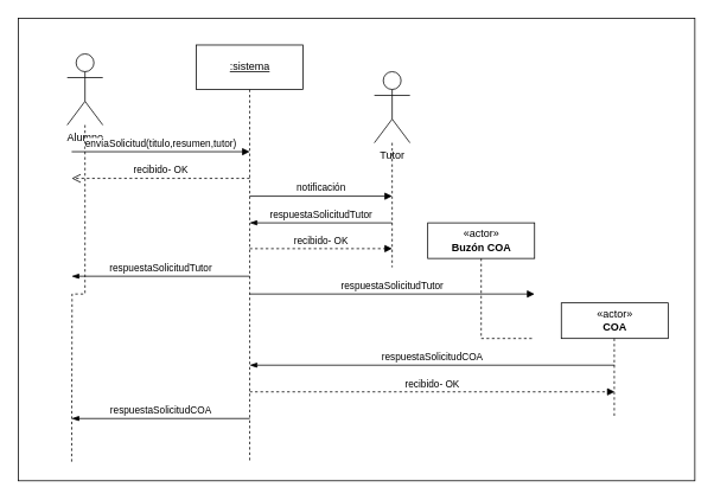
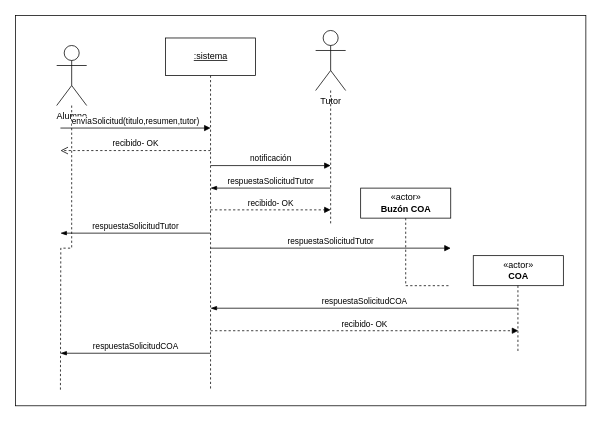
  <mxCell id="0" />
  <mxCell id="1" parent="0" />
  <mxCell id="2" value="" style="html=1;" vertex="1" parent="1"><mxGeometry x="20" y="20" width="760" height="520" as="geometry" /></mxCell>
  <mxCell id="3" style="edgeStyle=orthogonalEdgeStyle;rounded=0;orthogonalLoop=1;jettySize=auto;html=1;startArrow=none;startFill=0;endArrow=none;endFill=0;dashed=1;" edge="1" parent="1" source="4"><mxGeometry relative="1" as="geometry"><mxPoint x="440" y="300" as="targetPoint" /></mxGeometry></mxCell>
- <mxCell id="4" value="Tutor" style="shape=umlActor;verticalLabelPosition=bottom;verticalAlign=top;html=1;" vertex="1" parent="1"><mxGeometry x="420" y="80" width="40" height="80" as="geometry" /></mxCell>
+ <mxCell id="4" value="Tutor" style="shape=umlActor;verticalLabelPosition=bottom;verticalAlign=top;html=1;" vertex="1" parent="1"><mxGeometry x="420" y="40" width="40" height="80" as="geometry" /></mxCell>
  <mxCell id="5" value="Alumno" style="shape=umlActor;verticalLabelPosition=bottom;verticalAlign=top;html=1;" vertex="1" parent="1"><mxGeometry x="75" y="60" width="40" height="80" as="geometry" /></mxCell>
  <mxCell id="6" style="edgeStyle=orthogonalEdgeStyle;rounded=0;orthogonalLoop=1;jettySize=auto;html=1;dashed=1;endArrow=none;endFill=0;" edge="1" parent="1" source="7"><mxGeometry relative="1" as="geometry"><mxPoint x="280" y="520" as="targetPoint" /><Array as="points"><mxPoint x="280" y="520" /></Array></mxGeometry></mxCell>
  <mxCell id="7" value="&lt;u&gt;:sistema&lt;/u&gt;" style="html=1;" vertex="1" parent="1"><mxGeometry x="220" y="50" width="120" height="50" as="geometry" /></mxCell>
  <mxCell id="8" value="«actor»&lt;br&gt;&lt;b&gt;Buzón COA&lt;/b&gt;" style="html=1;" vertex="1" parent="1"><mxGeometry x="480" y="250" width="120" height="40" as="geometry" /></mxCell>
  <mxCell id="9" value="«actor»&lt;br&gt;&lt;b&gt;COA&lt;/b&gt;" style="html=1;" vertex="1" parent="1"><mxGeometry x="630" y="340" width="120" height="40" as="geometry" /></mxCell>
  <mxCell id="10" style="edgeStyle=orthogonalEdgeStyle;rounded=0;orthogonalLoop=1;jettySize=auto;html=1;dashed=1;endArrow=none;endFill=0;" edge="1" parent="1" source="5"><mxGeometry relative="1" as="geometry"><mxPoint x="80" y="520" as="targetPoint" /></mxGeometry></mxCell>
  <mxCell id="11" value="envíaSolicitud(titulo,resumen,tutor)" style="html=1;verticalAlign=bottom;startArrow=none;startFill=0;endArrow=block;startSize=8;" edge="1" parent="1"><mxGeometry width="60" relative="1" as="geometry"><mxPoint x="80" y="170" as="sourcePoint" /><mxPoint x="280" y="170" as="targetPoint" /></mxGeometry></mxCell>
  <mxCell id="12" value="notificación" style="html=1;verticalAlign=bottom;endArrow=block;" edge="1" parent="1"><mxGeometry width="80" relative="1" as="geometry"><mxPoint x="280" y="220" as="sourcePoint" /><mxPoint x="440" y="220" as="targetPoint" /></mxGeometry></mxCell>
  <mxCell id="13" value="recibido- OK" style="html=1;verticalAlign=bottom;endArrow=open;dashed=1;endSize=8;" edge="1" parent="1"><mxGeometry relative="1" as="geometry"><mxPoint x="280" y="200" as="sourcePoint" /><mxPoint x="80" y="200" as="targetPoint" /></mxGeometry></mxCell>
  <mxCell id="14" value="respuestaSolicitudTutor" style="html=1;verticalAlign=bottom;endArrow=none;endFill=0;startArrow=blockThin;startFill=1;" edge="1" parent="1"><mxGeometry width="80" relative="1" as="geometry"><mxPoint x="280" y="250" as="sourcePoint" /><mxPoint x="440" y="250" as="targetPoint" /></mxGeometry></mxCell>
  <mxCell id="15" value="recibido- OK" style="html=1;verticalAlign=bottom;endArrow=block;dashed=1;" edge="1" parent="1"><mxGeometry width="80" relative="1" as="geometry"><mxPoint x="280" y="279" as="sourcePoint" /><mxPoint x="440" y="279" as="targetPoint" /></mxGeometry></mxCell>
  <mxCell id="16" value="respuestaSolicitudTutor" style="html=1;verticalAlign=bottom;endArrow=none;endFill=0;startArrow=blockThin;startFill=1;" edge="1" parent="1"><mxGeometry width="80" relative="1" as="geometry"><mxPoint x="80" y="310" as="sourcePoint" /><mxPoint x="280" y="310" as="targetPoint" /></mxGeometry></mxCell>
  <mxCell id="17" value="respuestaSolicitudTutor" style="html=1;verticalAlign=bottom;endArrow=block;" edge="1" parent="1"><mxGeometry width="80" relative="1" as="geometry"><mxPoint x="280" y="330" as="sourcePoint" /><mxPoint x="600" y="330" as="targetPoint" /></mxGeometry></mxCell>
  <mxCell id="18" style="edgeStyle=orthogonalEdgeStyle;rounded=0;orthogonalLoop=1;jettySize=auto;html=1;startArrow=none;startFill=0;endArrow=none;endFill=0;dashed=1;exitX=0.5;exitY=1;exitDx=0;exitDy=0;" edge="1" parent="1" source="8"><mxGeometry relative="1" as="geometry"><mxPoint x="600" y="380" as="targetPoint" /><mxPoint x="580" y="350" as="sourcePoint" /><Array as="points"><mxPoint x="600" y="380" /></Array></mxGeometry></mxCell>
  <mxCell id="19" value="respuestaSolicitudCOA" style="html=1;verticalAlign=bottom;endArrow=none;endFill=0;startArrow=blockThin;startFill=1;" edge="1" parent="1"><mxGeometry width="80" relative="1" as="geometry"><mxPoint x="280" y="410" as="sourcePoint" /><mxPoint x="690" y="410" as="targetPoint" /></mxGeometry></mxCell>
  <mxCell id="20" style="edgeStyle=orthogonalEdgeStyle;rounded=0;orthogonalLoop=1;jettySize=auto;html=1;startArrow=none;startFill=0;endArrow=none;endFill=0;dashed=1;exitX=0.5;exitY=1;exitDx=0;exitDy=0;" edge="1" parent="1"><mxGeometry relative="1" as="geometry"><mxPoint x="689.5" y="470" as="targetPoint" /><mxPoint x="689.5" y="380" as="sourcePoint" /><Array as="points"><mxPoint x="689.5" y="470" /></Array></mxGeometry></mxCell>
  <mxCell id="21" value="recibido- OK" style="html=1;verticalAlign=bottom;endArrow=block;dashed=1;" edge="1" parent="1"><mxGeometry width="80" relative="1" as="geometry"><mxPoint x="280" y="440" as="sourcePoint" /><mxPoint x="690" y="440" as="targetPoint" /></mxGeometry></mxCell>
  <mxCell id="22" value="respuestaSolicitudCOA" style="html=1;verticalAlign=bottom;endArrow=none;endFill=0;startArrow=blockThin;startFill=1;" edge="1" parent="1"><mxGeometry width="80" relative="1" as="geometry"><mxPoint x="80" y="470" as="sourcePoint" /><mxPoint x="280" y="470" as="targetPoint" /></mxGeometry></mxCell>
